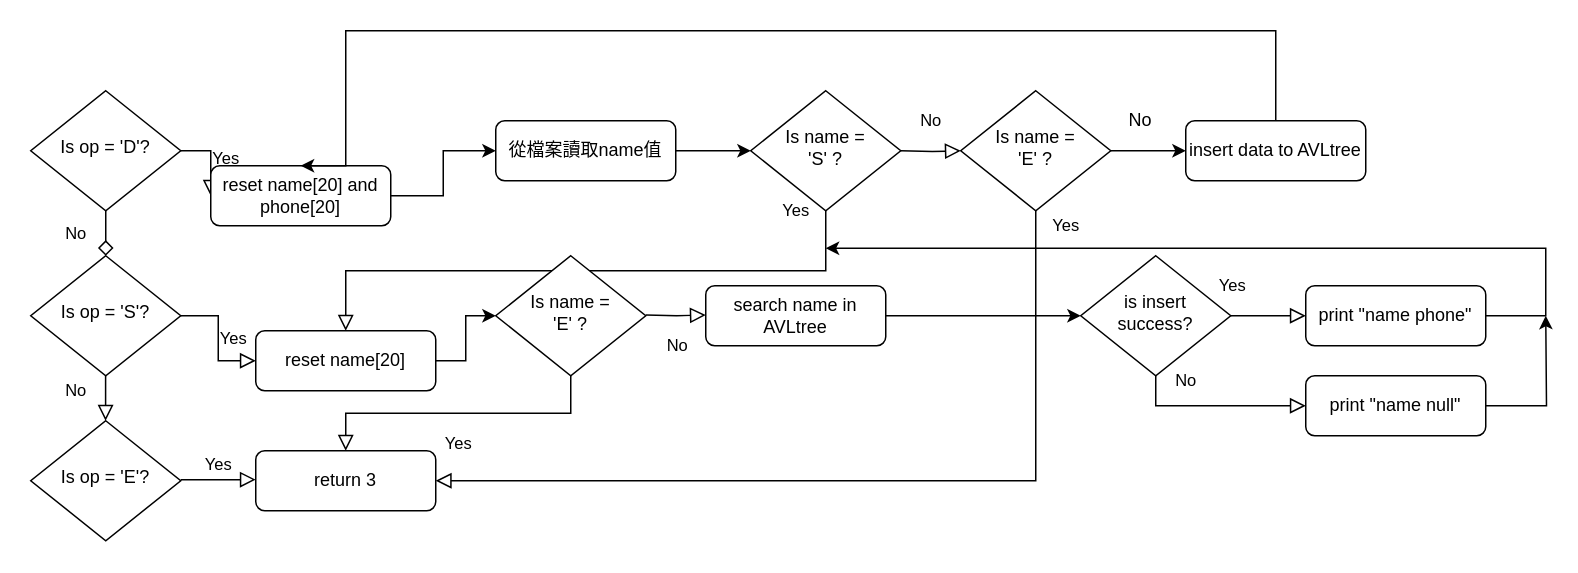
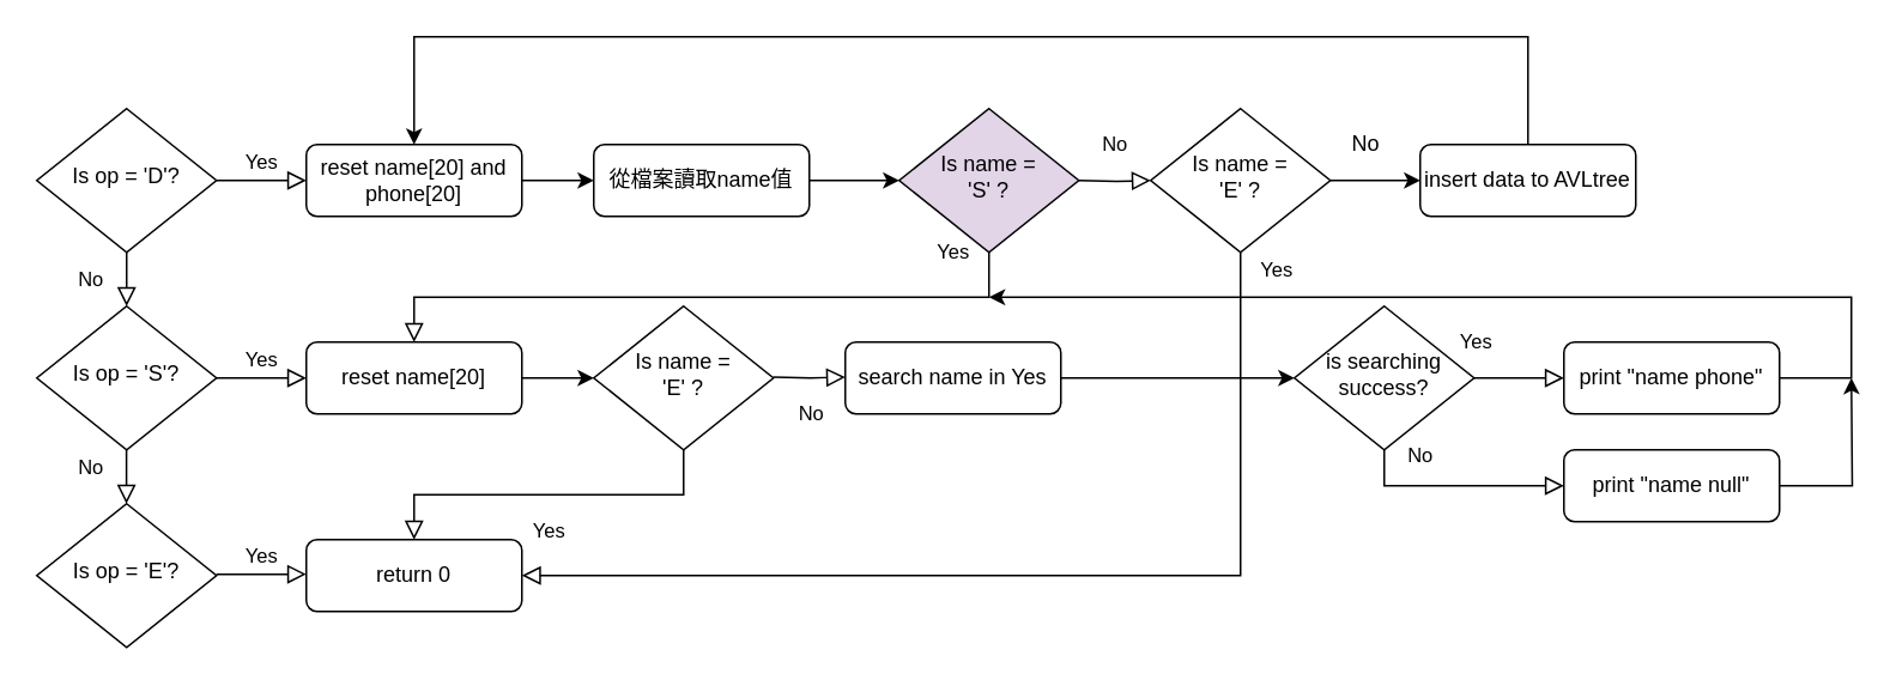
  <mxCell id="0" />
  <mxCell id="1" parent="0" />
- <mxCell id="2" value="No" style="rounded=0;html=1;jettySize=auto;orthogonalLoop=1;fontSize=11;endArrow=diamond;endFill=0;endSize=8;strokeWidth=1;shadow=0;labelBackgroundColor=none;edgeStyle=orthogonalEdgeStyle;" parent="1" source="4" target="8" edge="1"><mxGeometry y="20" relative="1" as="geometry"><mxPoint as="offset" /></mxGeometry></mxCell>
+ <mxCell id="2" value="No" style="rounded=0;html=1;jettySize=auto;orthogonalLoop=1;fontSize=11;endArrow=block;endFill=0;endSize=8;strokeWidth=1;shadow=0;labelBackgroundColor=none;edgeStyle=orthogonalEdgeStyle;" parent="1" source="4" target="8" edge="1"><mxGeometry y="20" relative="1" as="geometry"><mxPoint as="offset" /></mxGeometry></mxCell>
  <mxCell id="3" value="Yes" style="edgeStyle=orthogonalEdgeStyle;rounded=0;html=1;jettySize=auto;orthogonalLoop=1;fontSize=11;endArrow=block;endFill=0;endSize=8;strokeWidth=1;shadow=0;labelBackgroundColor=none;" parent="1" source="4" target="6" edge="1"><mxGeometry y="10" relative="1" as="geometry"><mxPoint as="offset" /></mxGeometry></mxCell>
  <mxCell id="4" value="Is op = 'D'?" style="rhombus;whiteSpace=wrap;html=1;shadow=0;fontFamily=Helvetica;fontSize=12;align=center;strokeWidth=1;spacing=6;spacingTop=-4;" parent="1" vertex="1"><mxGeometry x="20" y="60" width="100" height="80" as="geometry" /></mxCell>
  <mxCell id="5" value="" style="edgeStyle=orthogonalEdgeStyle;rounded=0;orthogonalLoop=1;jettySize=auto;html=1;" edge="1" parent="1" source="6" target="16"><mxGeometry relative="1" as="geometry" /></mxCell>
- <mxCell id="6" value="reset name[20] and phone[20]" style="rounded=1;whiteSpace=wrap;html=1;fontSize=12;glass=0;strokeWidth=1;shadow=0;" parent="1" vertex="1"><mxGeometry x="140" y="110" width="120" height="40" as="geometry" /></mxCell>
+ <mxCell id="6" value="reset name[20] and phone[20]" style="rounded=1;whiteSpace=wrap;html=1;fontSize=12;glass=0;strokeWidth=1;shadow=0;" parent="1" vertex="1"><mxGeometry x="170" y="80" width="120" height="40" as="geometry" /></mxCell>
  <mxCell id="7" value="Yes" style="edgeStyle=orthogonalEdgeStyle;rounded=0;html=1;jettySize=auto;orthogonalLoop=1;fontSize=11;endArrow=block;endFill=0;endSize=8;strokeWidth=1;shadow=0;labelBackgroundColor=none;" parent="1" source="8" target="10" edge="1"><mxGeometry y="10" relative="1" as="geometry"><mxPoint as="offset" /></mxGeometry></mxCell>
  <mxCell id="8" value="Is op = 'S'?" style="rhombus;whiteSpace=wrap;html=1;shadow=0;fontFamily=Helvetica;fontSize=12;align=center;strokeWidth=1;spacing=6;spacingTop=-4;" parent="1" vertex="1"><mxGeometry x="20" y="170" width="100" height="80" as="geometry" /></mxCell>
  <mxCell id="9" value="" style="edgeStyle=orthogonalEdgeStyle;rounded=0;orthogonalLoop=1;jettySize=auto;html=1;" edge="1" parent="1" source="10" target="26"><mxGeometry relative="1" as="geometry" /></mxCell>
- <mxCell id="10" value="reset name[20]" style="rounded=1;whiteSpace=wrap;html=1;fontSize=12;glass=0;strokeWidth=1;shadow=0;" parent="1" vertex="1"><mxGeometry x="170" y="220" width="120" height="40" as="geometry" /></mxCell>
+ <mxCell id="10" value="reset name[20]" style="rounded=1;whiteSpace=wrap;html=1;fontSize=12;glass=0;strokeWidth=1;shadow=0;" parent="1" vertex="1"><mxGeometry x="170" y="190" width="120" height="40" as="geometry" /></mxCell>
  <mxCell id="11" value="Is op = 'E'?" style="rhombus;whiteSpace=wrap;html=1;shadow=0;fontFamily=Helvetica;fontSize=12;align=center;strokeWidth=1;spacing=6;spacingTop=-4;" vertex="1" parent="1"><mxGeometry x="20" y="280" width="100" height="80" as="geometry" /></mxCell>
  <mxCell id="12" value="No" style="rounded=0;html=1;jettySize=auto;orthogonalLoop=1;fontSize=11;endArrow=block;endFill=0;endSize=8;strokeWidth=1;shadow=0;labelBackgroundColor=none;edgeStyle=orthogonalEdgeStyle;" edge="1" parent="1"><mxGeometry x="-0.333" y="-20" relative="1" as="geometry"><mxPoint as="offset" /><mxPoint x="69.9" y="250" as="sourcePoint" /><mxPoint x="69.9" y="280" as="targetPoint" /></mxGeometry></mxCell>
  <mxCell id="13" value="Yes" style="edgeStyle=orthogonalEdgeStyle;rounded=0;html=1;jettySize=auto;orthogonalLoop=1;fontSize=11;endArrow=block;endFill=0;endSize=8;strokeWidth=1;shadow=0;labelBackgroundColor=none;" edge="1" parent="1"><mxGeometry y="10" relative="1" as="geometry"><mxPoint as="offset" /><mxPoint x="120" y="319.29" as="sourcePoint" /><mxPoint x="170" y="319.29" as="targetPoint" /></mxGeometry></mxCell>
- <mxCell id="14" value="return 3" style="rounded=1;whiteSpace=wrap;html=1;fontSize=12;glass=0;strokeWidth=1;shadow=0;" vertex="1" parent="1"><mxGeometry x="170" y="300" width="120" height="40" as="geometry" /></mxCell>
+ <mxCell id="14" value="return 0" style="rounded=1;whiteSpace=wrap;html=1;fontSize=12;glass=0;strokeWidth=1;shadow=0;" vertex="1" parent="1"><mxGeometry x="170" y="300" width="120" height="40" as="geometry" /></mxCell>
  <mxCell id="15" value="" style="edgeStyle=orthogonalEdgeStyle;rounded=0;orthogonalLoop=1;jettySize=auto;html=1;" edge="1" parent="1" source="16" target="21"><mxGeometry relative="1" as="geometry" /></mxCell>
  <mxCell id="16" value="&lt;span&gt;從檔案讀取name值&lt;/span&gt;" style="rounded=1;whiteSpace=wrap;html=1;fontSize=12;glass=0;strokeWidth=1;shadow=0;" vertex="1" parent="1"><mxGeometry x="330" y="80" width="120" height="40" as="geometry" /></mxCell>
  <mxCell id="17" style="edgeStyle=orthogonalEdgeStyle;rounded=0;orthogonalLoop=1;jettySize=auto;html=1;exitX=1;exitY=0.5;exitDx=0;exitDy=0;" edge="1" parent="1" source="18"><mxGeometry relative="1" as="geometry"><mxPoint x="790" y="100" as="targetPoint" /></mxGeometry></mxCell>
  <mxCell id="18" value="Is name =&lt;br&gt;'E' ?" style="rhombus;whiteSpace=wrap;html=1;shadow=0;fontFamily=Helvetica;fontSize=12;align=center;strokeWidth=1;spacing=6;spacingTop=-4;" vertex="1" parent="1"><mxGeometry x="640" y="60" width="100" height="80" as="geometry" /></mxCell>
  <mxCell id="19" value="Yes" style="edgeStyle=orthogonalEdgeStyle;rounded=0;html=1;jettySize=auto;orthogonalLoop=1;fontSize=11;endArrow=block;endFill=0;endSize=8;strokeWidth=1;shadow=0;labelBackgroundColor=none;entryX=1;entryY=0.5;entryDx=0;entryDy=0;exitX=0.5;exitY=1;exitDx=0;exitDy=0;" edge="1" parent="1" source="18" target="14"><mxGeometry x="-0.966" y="20" relative="1" as="geometry"><mxPoint as="offset" /><mxPoint x="590" y="99.29" as="sourcePoint" /><mxPoint x="640" y="99.29" as="targetPoint" /><Array as="points"><mxPoint x="690" y="320" /></Array></mxGeometry></mxCell>
  <mxCell id="20" value="No" style="text;html=1;strokeColor=none;fillColor=none;align=center;verticalAlign=middle;whiteSpace=wrap;rounded=0;" vertex="1" parent="1"><mxGeometry x="740" y="70" width="40" height="20" as="geometry" /></mxCell>
- <mxCell id="21" value="Is name =&lt;br&gt;'S' ?" style="rhombus;whiteSpace=wrap;html=1;shadow=0;fontFamily=Helvetica;fontSize=12;align=center;strokeWidth=1;spacing=6;spacingTop=-4;" vertex="1" parent="1"><mxGeometry x="500" y="60" width="100" height="80" as="geometry" /></mxCell>
+ <mxCell id="21" value="Is name =&lt;br&gt;'S' ?" style="rhombus;whiteSpace=wrap;html=1;shadow=0;fontFamily=Helvetica;fontSize=12;align=center;strokeWidth=1;spacing=6;spacingTop=-4;fillColor=#e1d5e7;" vertex="1" parent="1"><mxGeometry x="500" y="60" width="100" height="80" as="geometry" /></mxCell>
  <mxCell id="22" value="Yes" style="edgeStyle=orthogonalEdgeStyle;rounded=0;html=1;jettySize=auto;orthogonalLoop=1;fontSize=11;endArrow=block;endFill=0;endSize=8;strokeWidth=1;shadow=0;labelBackgroundColor=none;entryX=0.5;entryY=0;entryDx=0;entryDy=0;exitX=0.5;exitY=1;exitDx=0;exitDy=0;" edge="1" parent="1" source="21" target="10"><mxGeometry x="-1" y="-20" relative="1" as="geometry"><mxPoint as="offset" /><mxPoint x="620" y="160" as="sourcePoint" /><mxPoint x="370" y="350" as="targetPoint" /></mxGeometry></mxCell>
  <mxCell id="23" value="No" style="rounded=0;html=1;jettySize=auto;orthogonalLoop=1;fontSize=11;endArrow=block;endFill=0;endSize=8;strokeWidth=1;shadow=0;labelBackgroundColor=none;edgeStyle=orthogonalEdgeStyle;entryX=0;entryY=0.5;entryDx=0;entryDy=0;" edge="1" parent="1" target="18"><mxGeometry y="20" relative="1" as="geometry"><mxPoint as="offset" /><mxPoint x="600" y="100" as="sourcePoint" /><mxPoint x="80" y="180" as="targetPoint" /></mxGeometry></mxCell>
  <mxCell id="24" style="edgeStyle=orthogonalEdgeStyle;rounded=0;orthogonalLoop=1;jettySize=auto;html=1;exitX=0.5;exitY=0;exitDx=0;exitDy=0;entryX=0.5;entryY=0;entryDx=0;entryDy=0;" edge="1" parent="1" source="25" target="6"><mxGeometry relative="1" as="geometry"><Array as="points"><mxPoint x="850" y="20" /><mxPoint x="230" y="20" /></Array></mxGeometry></mxCell>
  <mxCell id="25" value="&lt;span&gt;insert data to AVLtree&lt;/span&gt;" style="rounded=1;whiteSpace=wrap;html=1;fontSize=12;glass=0;strokeWidth=1;shadow=0;" vertex="1" parent="1"><mxGeometry x="790" y="80" width="120" height="40" as="geometry" /></mxCell>
  <mxCell id="26" value="Is name =&lt;br&gt;'E' ?" style="rhombus;whiteSpace=wrap;html=1;shadow=0;fontFamily=Helvetica;fontSize=12;align=center;strokeWidth=1;spacing=6;spacingTop=-4;" vertex="1" parent="1"><mxGeometry x="330" y="170" width="100" height="80" as="geometry" /></mxCell>
  <mxCell id="27" value="Yes" style="rounded=0;html=1;jettySize=auto;orthogonalLoop=1;fontSize=11;endArrow=block;endFill=0;endSize=8;strokeWidth=1;shadow=0;labelBackgroundColor=none;edgeStyle=orthogonalEdgeStyle;entryX=0.5;entryY=0;entryDx=0;entryDy=0;exitX=0.5;exitY=1;exitDx=0;exitDy=0;" edge="1" parent="1" source="26" target="14"><mxGeometry y="20" relative="1" as="geometry"><mxPoint as="offset" /><mxPoint x="450" y="270" as="sourcePoint" /><mxPoint x="490" y="270" as="targetPoint" /></mxGeometry></mxCell>
  <mxCell id="28" value="No" style="rounded=0;html=1;jettySize=auto;orthogonalLoop=1;fontSize=11;endArrow=block;endFill=0;endSize=8;strokeWidth=1;shadow=0;labelBackgroundColor=none;edgeStyle=orthogonalEdgeStyle;entryX=0;entryY=0.5;entryDx=0;entryDy=0;" edge="1" parent="1"><mxGeometry y="20" relative="1" as="geometry"><mxPoint as="offset" /><mxPoint x="430" y="209.5" as="sourcePoint" /><mxPoint x="470" y="209.5" as="targetPoint" /></mxGeometry></mxCell>
  <mxCell id="29" style="edgeStyle=orthogonalEdgeStyle;rounded=0;orthogonalLoop=1;jettySize=auto;html=1;exitX=1;exitY=0.5;exitDx=0;exitDy=0;" edge="1" parent="1" source="30"><mxGeometry relative="1" as="geometry"><mxPoint x="1030" y="210" as="targetPoint" /></mxGeometry></mxCell>
  <mxCell id="30" value="print &quot;name null&quot;" style="rounded=1;whiteSpace=wrap;html=1;fontSize=12;glass=0;strokeWidth=1;shadow=0;" vertex="1" parent="1"><mxGeometry x="870" y="250" width="120" height="40" as="geometry" /></mxCell>
  <mxCell id="31" style="edgeStyle=orthogonalEdgeStyle;rounded=0;orthogonalLoop=1;jettySize=auto;html=1;exitX=1;exitY=0.5;exitDx=0;exitDy=0;" edge="1" parent="1" source="32"><mxGeometry relative="1" as="geometry"><mxPoint x="550" y="165" as="targetPoint" /><Array as="points"><mxPoint x="1030" y="210" /><mxPoint x="1030" y="165" /></Array></mxGeometry></mxCell>
  <mxCell id="32" value="print &quot;name phone&quot;" style="rounded=1;whiteSpace=wrap;html=1;fontSize=12;glass=0;strokeWidth=1;shadow=0;" vertex="1" parent="1"><mxGeometry x="870" y="190" width="120" height="40" as="geometry" /></mxCell>
  <mxCell id="33" value="" style="edgeStyle=orthogonalEdgeStyle;rounded=0;orthogonalLoop=1;jettySize=auto;html=1;" edge="1" parent="1" source="34" target="35"><mxGeometry relative="1" as="geometry" /></mxCell>
- <mxCell id="34" value="search name in AVLtree" style="rounded=1;whiteSpace=wrap;html=1;fontSize=12;glass=0;strokeWidth=1;shadow=0;" vertex="1" parent="1"><mxGeometry x="470" y="190" width="120" height="40" as="geometry" /></mxCell>
- <mxCell id="35" value="is insert success?" style="rhombus;whiteSpace=wrap;html=1;shadow=0;fontFamily=Helvetica;fontSize=12;align=center;strokeWidth=1;spacing=6;spacingTop=-4;" vertex="1" parent="1"><mxGeometry x="720" y="170" width="100" height="80" as="geometry" /></mxCell>
+ <mxCell id="34" value="search name in Yes" style="rounded=1;whiteSpace=wrap;html=1;fontSize=12;glass=0;strokeWidth=1;shadow=0;" vertex="1" parent="1"><mxGeometry x="470" y="190" width="120" height="40" as="geometry" /></mxCell>
+ <mxCell id="35" value="is searching success?" style="rhombus;whiteSpace=wrap;html=1;shadow=0;fontFamily=Helvetica;fontSize=12;align=center;strokeWidth=1;spacing=6;spacingTop=-4;" vertex="1" parent="1"><mxGeometry x="720" y="170" width="100" height="80" as="geometry" /></mxCell>
  <mxCell id="36" value="No" style="edgeStyle=orthogonalEdgeStyle;rounded=0;html=1;jettySize=auto;orthogonalLoop=1;fontSize=11;endArrow=block;endFill=0;endSize=8;strokeWidth=1;shadow=0;labelBackgroundColor=none;entryX=0;entryY=0.5;entryDx=0;entryDy=0;" edge="1" parent="1" target="30"><mxGeometry x="-0.946" y="20" relative="1" as="geometry"><mxPoint as="offset" /><mxPoint x="770" y="250" as="sourcePoint" /><mxPoint x="770" y="390" as="targetPoint" /><Array as="points"><mxPoint x="770" y="270" /></Array></mxGeometry></mxCell>
  <mxCell id="37" value="Yes" style="edgeStyle=orthogonalEdgeStyle;rounded=0;html=1;jettySize=auto;orthogonalLoop=1;fontSize=11;endArrow=block;endFill=0;endSize=8;strokeWidth=1;shadow=0;labelBackgroundColor=none;exitX=1;exitY=0.5;exitDx=0;exitDy=0;" edge="1" parent="1" source="35"><mxGeometry x="-0.946" y="20" relative="1" as="geometry"><mxPoint as="offset" /><mxPoint x="570" y="160" as="sourcePoint" /><mxPoint x="870" y="210" as="targetPoint" /></mxGeometry></mxCell>
